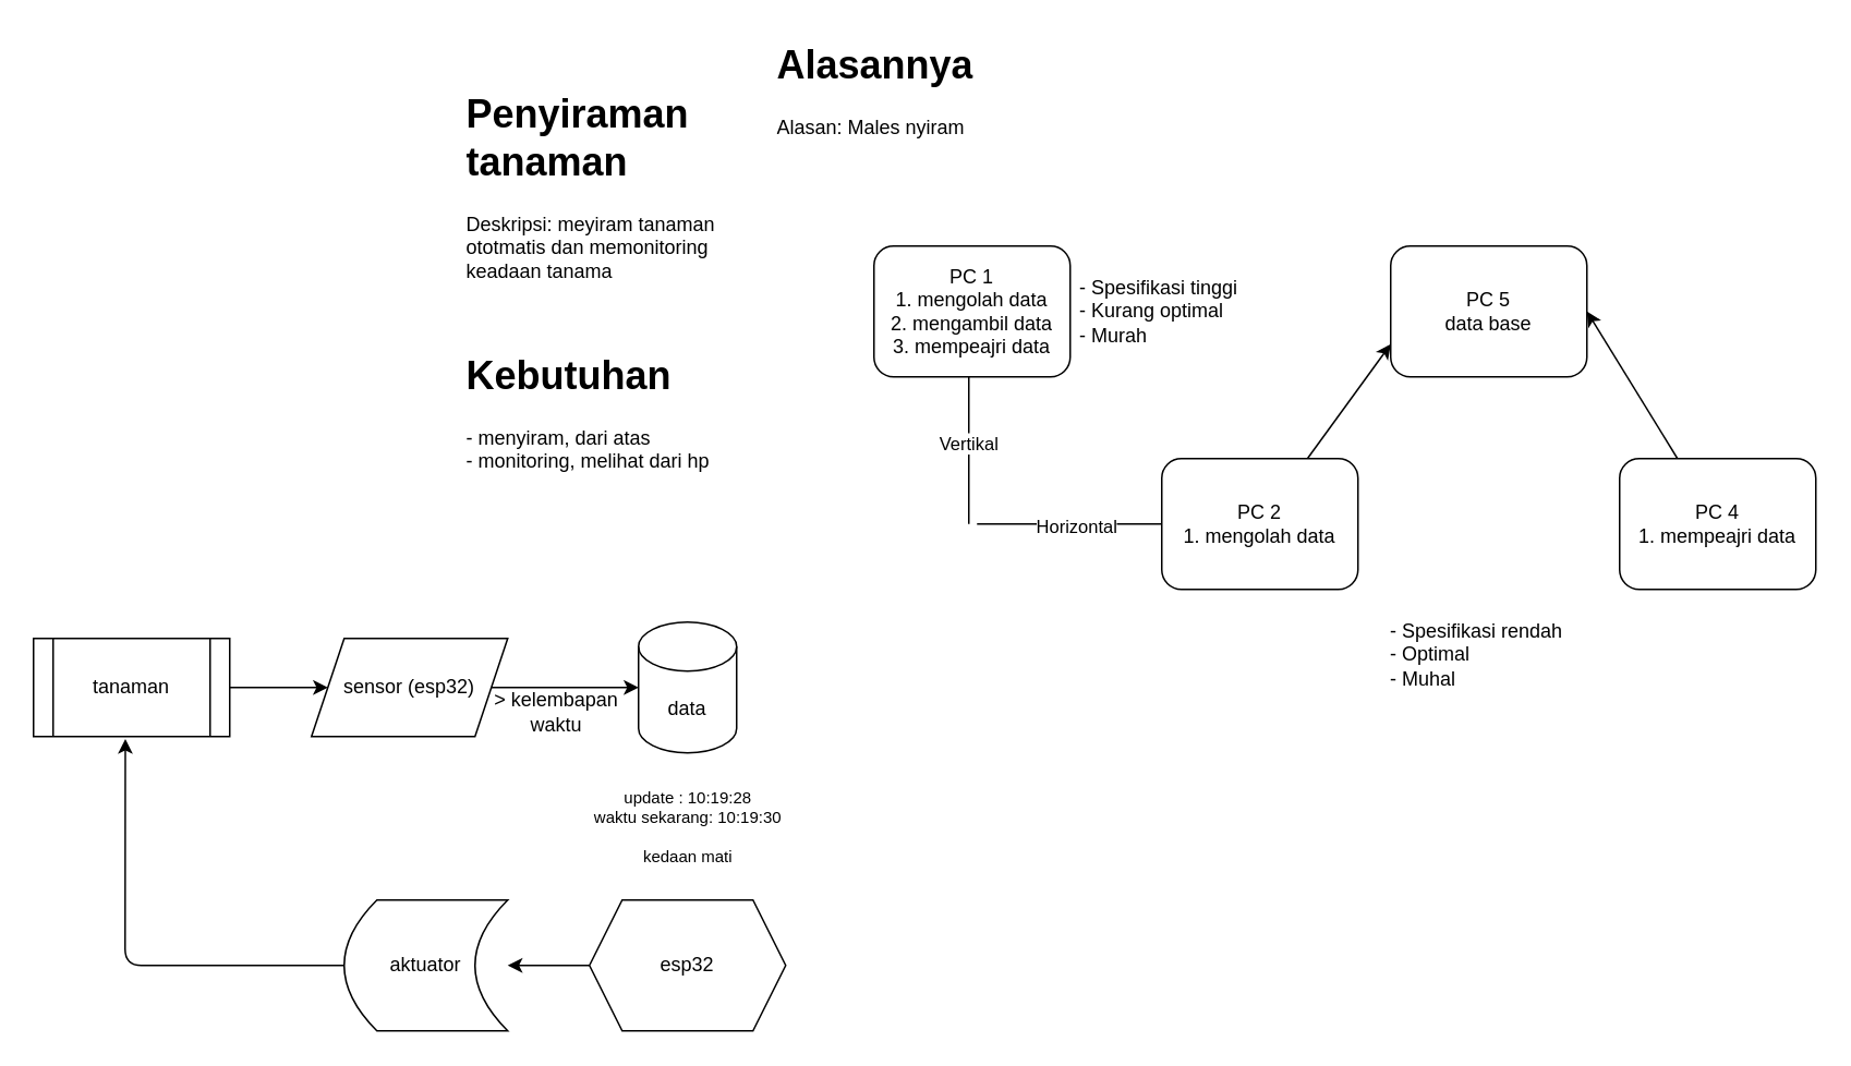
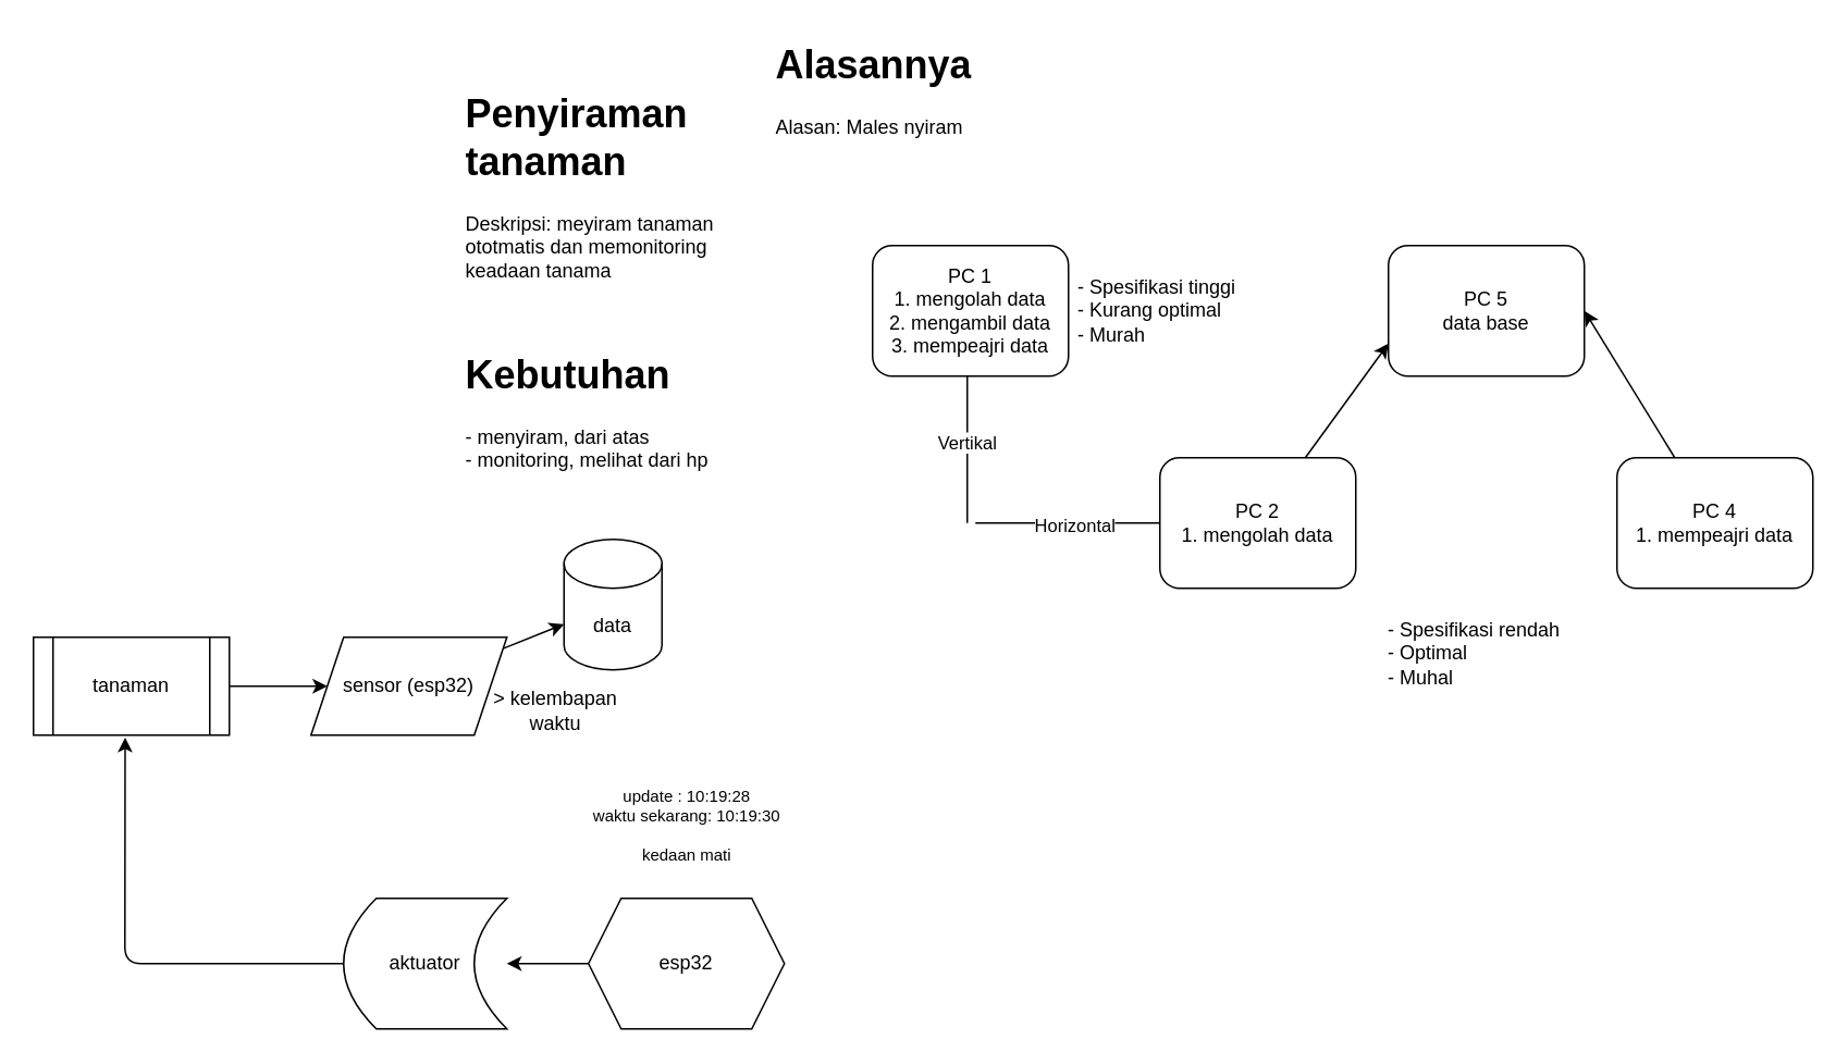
  <mxCell id="0" />
  <mxCell id="1" parent="0" />
  <mxCell id="2" value="&lt;h1&gt;Penyiraman tanaman&lt;/h1&gt;&lt;p&gt;Deskripsi: meyiram tanaman ototmatis dan memonitoring keadaan tanama&lt;/p&gt;" style="text;html=1;strokeColor=none;fillColor=none;spacing=5;spacingTop=-20;whiteSpace=wrap;overflow=hidden;rounded=0;" vertex="1" parent="1"><mxGeometry x="280" y="50" width="190" height="120" as="geometry" /></mxCell>
  <mxCell id="3" value="&lt;h1&gt;Alasannya&lt;/h1&gt;&lt;div&gt;Alasan: Males nyiram&lt;/div&gt;" style="text;html=1;strokeColor=none;fillColor=none;spacing=5;spacingTop=-20;whiteSpace=wrap;overflow=hidden;rounded=0;" vertex="1" parent="1"><mxGeometry x="470" y="20" width="190" height="120" as="geometry" /></mxCell>
  <mxCell id="4" value="&lt;h1&gt;Kebutuhan&lt;/h1&gt;&lt;div&gt;- menyiram, dari atas&lt;/div&gt;&lt;div&gt;- monitoring, melihat dari hp&lt;/div&gt;" style="text;html=1;strokeColor=none;fillColor=none;spacing=5;spacingTop=-20;whiteSpace=wrap;overflow=hidden;rounded=0;" vertex="1" parent="1"><mxGeometry x="280" y="210" width="190" height="90" as="geometry" /></mxCell>
  <mxCell id="5" value="" style="endArrow=none;html=1;" edge="1" parent="1"><mxGeometry width="50" height="50" relative="1" as="geometry"><mxPoint x="592" y="320" as="sourcePoint" /><mxPoint x="592" y="230" as="targetPoint" /></mxGeometry></mxCell>
  <mxCell id="6" value="Vertikal" style="edgeLabel;html=1;align=center;verticalAlign=middle;resizable=0;points=[];" vertex="1" connectable="0" parent="5"><mxGeometry x="0.179" y="1" relative="1" as="geometry"><mxPoint y="3" as="offset" /></mxGeometry></mxCell>
  <mxCell id="7" value="" style="endArrow=none;html=1;" edge="1" parent="1"><mxGeometry width="50" height="50" relative="1" as="geometry"><mxPoint x="597" y="320" as="sourcePoint" /><mxPoint x="717" y="320" as="targetPoint" /></mxGeometry></mxCell>
  <mxCell id="8" value="Horizontal" style="edgeLabel;html=1;align=center;verticalAlign=middle;resizable=0;points=[];" vertex="1" connectable="0" parent="7"><mxGeometry x="-0.257" y="-1" relative="1" as="geometry"><mxPoint x="15" as="offset" /></mxGeometry></mxCell>
  <mxCell id="9" value="PC 1&lt;br&gt;1. mengolah data&lt;br&gt;2. mengambil data&lt;br&gt;3. mempeajri data" style="rounded=1;whiteSpace=wrap;html=1;" vertex="1" parent="1"><mxGeometry x="534" y="150" width="120" height="80" as="geometry" /></mxCell>
  <mxCell id="10" value="" style="edgeStyle=none;html=1;entryX=0;entryY=0.75;entryDx=0;entryDy=0;" edge="1" parent="1" source="11" target="16"><mxGeometry relative="1" as="geometry" /></mxCell>
  <mxCell id="11" value="PC 2&lt;br&gt;1. mengolah data" style="rounded=1;whiteSpace=wrap;html=1;" vertex="1" parent="1"><mxGeometry x="710" y="280" width="120" height="80" as="geometry" /></mxCell>
  <mxCell id="12" style="edgeStyle=none;html=1;entryX=1;entryY=0.5;entryDx=0;entryDy=0;" edge="1" parent="1" source="13" target="16"><mxGeometry relative="1" as="geometry" /></mxCell>
  <mxCell id="13" value="PC 4&lt;br&gt;1. mempeajri data" style="rounded=1;whiteSpace=wrap;html=1;" vertex="1" parent="1"><mxGeometry x="990" y="280" width="120" height="80" as="geometry" /></mxCell>
  <mxCell id="14" value="- Spesifikasi tinggi&lt;br&gt;- Kurang optimal&lt;br&gt;- Murah" style="text;strokeColor=none;fillColor=none;align=left;verticalAlign=middle;spacingLeft=4;spacingRight=4;overflow=hidden;points=[[0,0.5],[1,0.5]];portConstraint=eastwest;rotatable=0;whiteSpace=wrap;html=1;" vertex="1" parent="1"><mxGeometry x="654" y="160" width="126" height="60" as="geometry" /></mxCell>
  <mxCell id="15" value="- Spesifikasi rendah&lt;br&gt;- Optimal&lt;br&gt;- Muhal" style="text;strokeColor=none;fillColor=none;align=left;verticalAlign=middle;spacingLeft=4;spacingRight=4;overflow=hidden;points=[[0,0.5],[1,0.5]];portConstraint=eastwest;rotatable=0;whiteSpace=wrap;html=1;" vertex="1" parent="1"><mxGeometry x="844" y="370" width="126" height="60" as="geometry" /></mxCell>
  <mxCell id="16" value="PC 5&lt;br&gt;data base" style="rounded=1;whiteSpace=wrap;html=1;" vertex="1" parent="1"><mxGeometry x="850" y="150" width="120" height="80" as="geometry" /></mxCell>
- <mxCell id="17" value="data" style="shape=cylinder3;whiteSpace=wrap;html=1;boundedLbl=1;backgroundOutline=1;size=15;" vertex="1" parent="1"><mxGeometry x="390" y="380" width="60" height="80" as="geometry" /></mxCell>
+ <mxCell id="17" value="data" style="shape=cylinder3;whiteSpace=wrap;html=1;boundedLbl=1;backgroundOutline=1;size=15;" vertex="1" parent="1"><mxGeometry x="345" y="330" width="60" height="80" as="geometry" /></mxCell>
  <mxCell id="18" value="" style="edgeStyle=none;html=1;" edge="1" parent="1" source="19" target="17"><mxGeometry relative="1" as="geometry" /></mxCell>
  <mxCell id="19" value="sensor (esp32)" style="shape=parallelogram;perimeter=parallelogramPerimeter;whiteSpace=wrap;html=1;fixedSize=1;" vertex="1" parent="1"><mxGeometry x="190" y="390" width="120" height="60" as="geometry" /></mxCell>
  <mxCell id="20" value="" style="edgeStyle=none;html=1;" edge="1" parent="1" source="21" target="19"><mxGeometry relative="1" as="geometry" /></mxCell>
  <mxCell id="21" value="tanaman" style="shape=process;whiteSpace=wrap;html=1;backgroundOutline=1;" vertex="1" parent="1"><mxGeometry x="20" y="390" width="120" height="60" as="geometry" /></mxCell>
  <mxCell id="22" value="" style="edgeStyle=none;html=1;" edge="1" parent="1" source="23" target="25"><mxGeometry relative="1" as="geometry" /></mxCell>
  <mxCell id="23" value="esp32" style="shape=hexagon;perimeter=hexagonPerimeter2;whiteSpace=wrap;html=1;fixedSize=1;" vertex="1" parent="1"><mxGeometry x="360" y="550" width="120" height="80" as="geometry" /></mxCell>
  <mxCell id="24" style="edgeStyle=none;html=1;entryX=0.468;entryY=1.025;entryDx=0;entryDy=0;entryPerimeter=0;" edge="1" parent="1" source="25" target="21"><mxGeometry relative="1" as="geometry"><Array as="points"><mxPoint x="76" y="590" /></Array></mxGeometry></mxCell>
  <mxCell id="25" value="aktuator" style="shape=dataStorage;whiteSpace=wrap;html=1;fixedSize=1;" vertex="1" parent="1"><mxGeometry x="210" y="550" width="100" height="80" as="geometry" /></mxCell>
  <mxCell id="26" value="&amp;gt; kelembapan&lt;br&gt;waktu" style="text;html=1;strokeColor=none;fillColor=none;align=center;verticalAlign=middle;whiteSpace=wrap;rounded=0;" vertex="1" parent="1"><mxGeometry x="300" y="420" width="80" height="30" as="geometry" /></mxCell>
  <mxCell id="27" value="&lt;font style=&quot;font-size: 10px;&quot;&gt;update : 10:19:28&lt;br&gt;waktu sekarang: 10:19:30&lt;br&gt;&lt;br&gt;kedaan mati&lt;/font&gt;" style="text;html=1;align=center;verticalAlign=middle;resizable=0;points=[];autosize=1;strokeColor=none;fillColor=none;fontSize=4;" vertex="1" parent="1"><mxGeometry x="350" y="475" width="140" height="60" as="geometry" /></mxCell>
